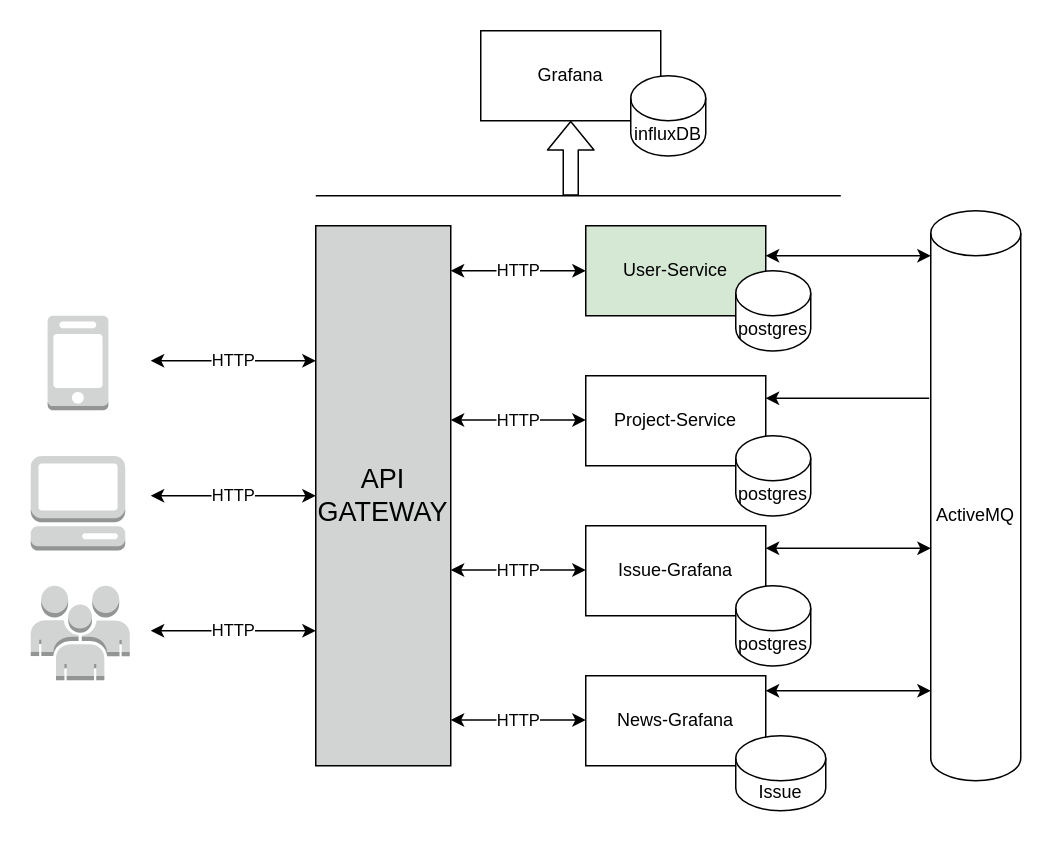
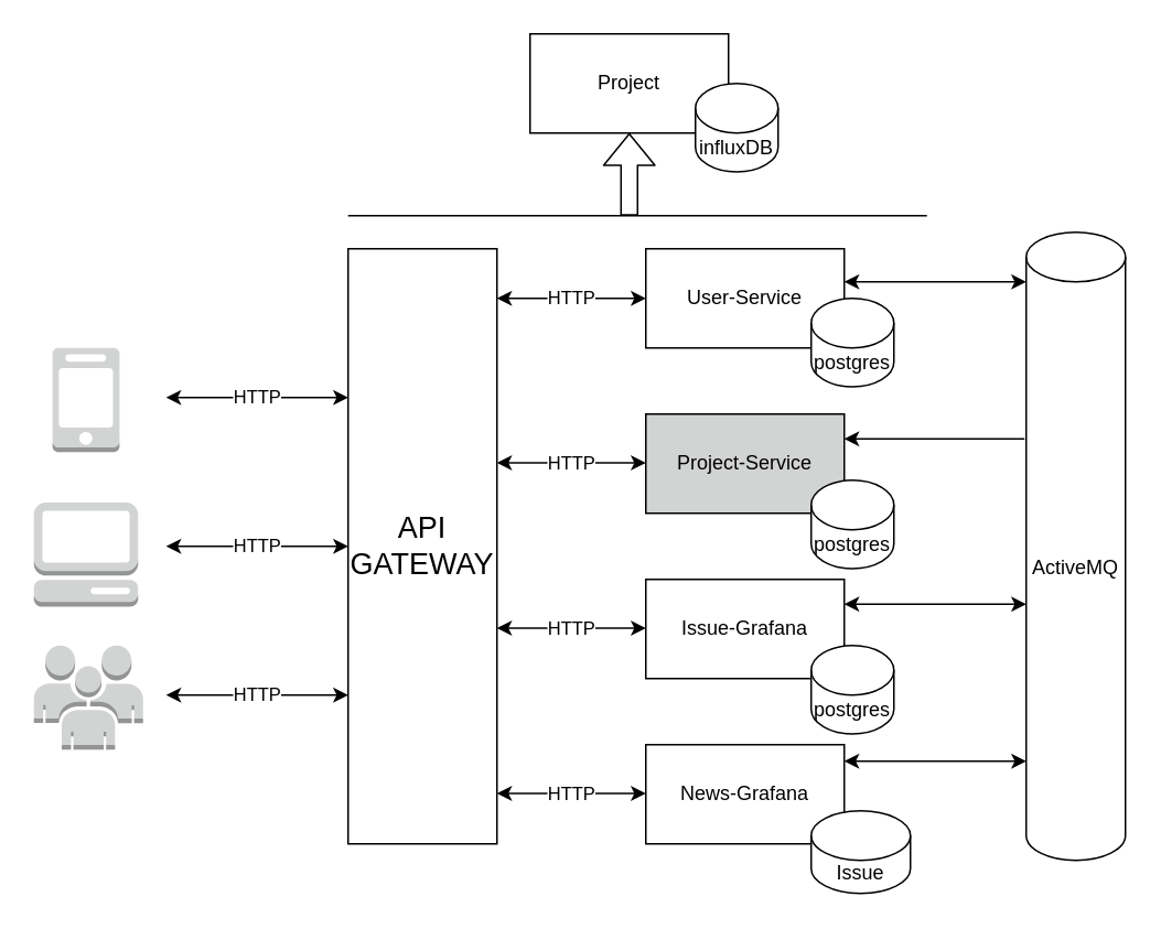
  <mxCell id="0" />
  <mxCell id="1" parent="0" />
- <mxCell id="2" value="&lt;font style=&quot;font-size: 18px&quot;&gt;API GATEWAY&lt;/font&gt;" style="rounded=0;whiteSpace=wrap;html=1;fillColor=#d2d3d3;" vertex="1" parent="1"><mxGeometry x="210" y="150" width="90" height="360" as="geometry" /></mxCell>
+ <mxCell id="2" value="&lt;font style=&quot;font-size: 18px&quot;&gt;API GATEWAY&lt;/font&gt;" style="rounded=0;whiteSpace=wrap;html=1;" vertex="1" parent="1"><mxGeometry x="210" y="150" width="90" height="360" as="geometry" /></mxCell>
  <mxCell id="3" value="HTTP" style="endArrow=classic;startArrow=classic;html=1;entryX=0;entryY=0.25;entryDx=0;entryDy=0;" edge="1" parent="1" target="2"><mxGeometry width="50" height="50" relative="1" as="geometry"><mxPoint x="100" y="240" as="sourcePoint" /><mxPoint x="110" y="170" as="targetPoint" /></mxGeometry></mxCell>
  <mxCell id="4" value="HTTP" style="endArrow=classic;startArrow=classic;html=1;entryX=0;entryY=0.5;entryDx=0;entryDy=0;" edge="1" parent="1" target="2"><mxGeometry width="50" height="50" relative="1" as="geometry"><mxPoint x="100" y="330" as="sourcePoint" /><mxPoint x="140" y="420" as="targetPoint" /></mxGeometry></mxCell>
  <mxCell id="5" value="HTTP" style="endArrow=classic;startArrow=classic;html=1;entryX=0;entryY=0.75;entryDx=0;entryDy=0;" edge="1" parent="1" target="2"><mxGeometry width="50" height="50" relative="1" as="geometry"><mxPoint x="100" y="420" as="sourcePoint" /><mxPoint x="140" y="470" as="targetPoint" /></mxGeometry></mxCell>
  <mxCell id="6" value="" style="outlineConnect=0;dashed=0;verticalLabelPosition=bottom;verticalAlign=top;align=center;html=1;shape=mxgraph.aws3.mobile_client;fillColor=#D2D3D3;gradientColor=none;" vertex="1" parent="1"><mxGeometry x="31.25" y="210" width="40.5" height="63" as="geometry" /></mxCell>
  <mxCell id="7" value="" style="outlineConnect=0;dashed=0;verticalLabelPosition=bottom;verticalAlign=top;align=center;html=1;shape=mxgraph.aws3.management_console;fillColor=#D2D3D3;gradientColor=none;" vertex="1" parent="1"><mxGeometry y="303.5" width="63" height="63" as="geometry" x="20" /></mxCell>
  <mxCell id="8" value="" style="outlineConnect=0;dashed=0;verticalLabelPosition=bottom;verticalAlign=top;align=center;html=1;shape=mxgraph.aws3.users;fillColor=#D2D3D3;gradientColor=none;" vertex="1" parent="1"><mxGeometry y="390" width="66" height="63" as="geometry" x="20" /></mxCell>
- <mxCell id="9" value="User-Service" style="rounded=0;whiteSpace=wrap;html=1;fillColor=#d5e8d4;" vertex="1" parent="1"><mxGeometry x="390" y="150" width="120" height="60" as="geometry" /></mxCell>
- <mxCell id="10" value="Project-Service" style="rounded=0;whiteSpace=wrap;html=1;" vertex="1" parent="1"><mxGeometry x="390" y="250" width="120" height="60" as="geometry" /></mxCell>
+ <mxCell id="9" value="User-Service" style="rounded=0;whiteSpace=wrap;html=1;" vertex="1" parent="1"><mxGeometry x="390" y="150" width="120" height="60" as="geometry" /></mxCell>
+ <mxCell id="10" value="Project-Service" style="rounded=0;whiteSpace=wrap;html=1;fillColor=#d2d3d3;" vertex="1" parent="1"><mxGeometry x="390" y="250" width="120" height="60" as="geometry" /></mxCell>
  <mxCell id="11" value="Issue-Grafana" style="rounded=0;whiteSpace=wrap;html=1;" vertex="1" parent="1"><mxGeometry x="390" y="350" width="120" height="60" as="geometry" /></mxCell>
  <mxCell id="12" value="News-Grafana" style="rounded=0;whiteSpace=wrap;html=1;" vertex="1" parent="1"><mxGeometry x="390" y="450" width="120" height="60" as="geometry" /></mxCell>
  <mxCell id="13" value="postgres" style="shape=cylinder3;whiteSpace=wrap;html=1;boundedLbl=1;backgroundOutline=1;size=15;" vertex="1" parent="1"><mxGeometry x="490" y="290" width="50" height="53.5" as="geometry" /></mxCell>
  <mxCell id="14" value="postgres" style="shape=cylinder3;whiteSpace=wrap;html=1;boundedLbl=1;backgroundOutline=1;size=15;" vertex="1" parent="1"><mxGeometry x="490" y="390" width="50" height="53.5" as="geometry" /></mxCell>
  <mxCell id="15" value="Issue" style="shape=cylinder3;whiteSpace=wrap;html=1;boundedLbl=1;backgroundOutline=1;size=15;" vertex="1" parent="1"><mxGeometry x="490" y="490" width="60" height="50" as="geometry" /></mxCell>
  <mxCell id="16" value="postgres" style="shape=cylinder3;whiteSpace=wrap;html=1;boundedLbl=1;backgroundOutline=1;size=15;" vertex="1" parent="1"><mxGeometry x="490" y="180" width="50" height="53.5" as="geometry" /></mxCell>
  <mxCell id="17" value="ActiveMQ" style="shape=cylinder3;whiteSpace=wrap;html=1;boundedLbl=1;backgroundOutline=1;size=15;" vertex="1" parent="1"><mxGeometry x="620" y="140" width="60" height="380" as="geometry" /></mxCell>
  <mxCell id="18" value="" style="endArrow=none;startArrow=classic;html=1;exitX=1;exitY=0.25;exitDx=0;exitDy=0;entryX=-0.017;entryY=0.329;entryDx=0;entryDy=0;entryPerimeter=0;" edge="1" parent="1" source="10" target="17"><mxGeometry width="50" height="50" relative="1" as="geometry"><mxPoint x="810" y="290" as="sourcePoint" /><mxPoint x="860" y="240" as="targetPoint" /></mxGeometry></mxCell>
  <mxCell id="19" value="" style="endArrow=classic;startArrow=classic;html=1;exitX=1;exitY=0.25;exitDx=0;exitDy=0;" edge="1" parent="1" source="11"><mxGeometry width="50" height="50" relative="1" as="geometry"><mxPoint x="512" y="365" as="sourcePoint" /><mxPoint x="620" y="365" as="targetPoint" /></mxGeometry></mxCell>
  <mxCell id="20" value="" style="endArrow=classic;startArrow=classic;html=1;exitX=1;exitY=0.25;exitDx=0;exitDy=0;" edge="1" parent="1"><mxGeometry width="50" height="50" relative="1" as="geometry"><mxPoint x="510" y="170" as="sourcePoint" /><mxPoint x="620" y="170" as="targetPoint" /></mxGeometry></mxCell>
  <mxCell id="21" value="" style="endArrow=classic;startArrow=classic;html=1;exitX=1;exitY=0.25;exitDx=0;exitDy=0;" edge="1" parent="1"><mxGeometry width="50" height="50" relative="1" as="geometry"><mxPoint x="510" y="460" as="sourcePoint" /><mxPoint x="620" y="460" as="targetPoint" /></mxGeometry></mxCell>
  <mxCell id="22" value="HTTP" style="endArrow=classic;startArrow=classic;html=1;entryX=0;entryY=0.25;entryDx=0;entryDy=0;" edge="1" parent="1"><mxGeometry width="50" height="50" relative="1" as="geometry"><mxPoint x="300" y="180" as="sourcePoint" /><mxPoint x="390" y="180" as="targetPoint" /></mxGeometry></mxCell>
  <mxCell id="23" value="HTTP" style="endArrow=classic;startArrow=classic;html=1;entryX=0;entryY=0.25;entryDx=0;entryDy=0;" edge="1" parent="1"><mxGeometry width="50" height="50" relative="1" as="geometry"><mxPoint x="300" y="279.5" as="sourcePoint" /><mxPoint x="390" y="279.5" as="targetPoint" /></mxGeometry></mxCell>
  <mxCell id="24" value="HTTP" style="endArrow=classic;startArrow=classic;html=1;entryX=0;entryY=0.25;entryDx=0;entryDy=0;" edge="1" parent="1"><mxGeometry width="50" height="50" relative="1" as="geometry"><mxPoint x="300" y="379.5" as="sourcePoint" /><mxPoint x="390" y="379.5" as="targetPoint" /></mxGeometry></mxCell>
  <mxCell id="25" value="HTTP" style="endArrow=classic;startArrow=classic;html=1;entryX=0;entryY=0.25;entryDx=0;entryDy=0;" edge="1" parent="1"><mxGeometry width="50" height="50" relative="1" as="geometry"><mxPoint x="300" y="479.5" as="sourcePoint" /><mxPoint x="390" y="479.5" as="targetPoint" /></mxGeometry></mxCell>
- <mxCell id="26" value="Grafana" style="rounded=0;whiteSpace=wrap;html=1;" vertex="1" parent="1"><mxGeometry x="320" y="20" width="120" height="60" as="geometry" /></mxCell>
+ <mxCell id="26" value="Project" style="rounded=0;whiteSpace=wrap;html=1;" vertex="1" parent="1"><mxGeometry x="320" y="20" width="120" height="60" as="geometry" /></mxCell>
  <mxCell id="27" value="influxDB" style="shape=cylinder3;whiteSpace=wrap;html=1;boundedLbl=1;backgroundOutline=1;size=15;" vertex="1" parent="1"><mxGeometry x="420" y="50" width="50" height="53.5" as="geometry" /></mxCell>
  <mxCell id="28" value="" style="endArrow=none;html=1;" edge="1" parent="1"><mxGeometry width="50" height="50" relative="1" as="geometry"><mxPoint x="210" y="130" as="sourcePoint" /><mxPoint x="560" y="130" as="targetPoint" /></mxGeometry></mxCell>
  <mxCell id="29" value="" style="shape=flexArrow;endArrow=classic;html=1;entryX=0.5;entryY=1;entryDx=0;entryDy=0;" edge="1" parent="1" target="26"><mxGeometry width="50" height="50" relative="1" as="geometry"><mxPoint x="380" y="130" as="sourcePoint" /><mxPoint x="250" y="80" as="targetPoint" /></mxGeometry></mxCell>
